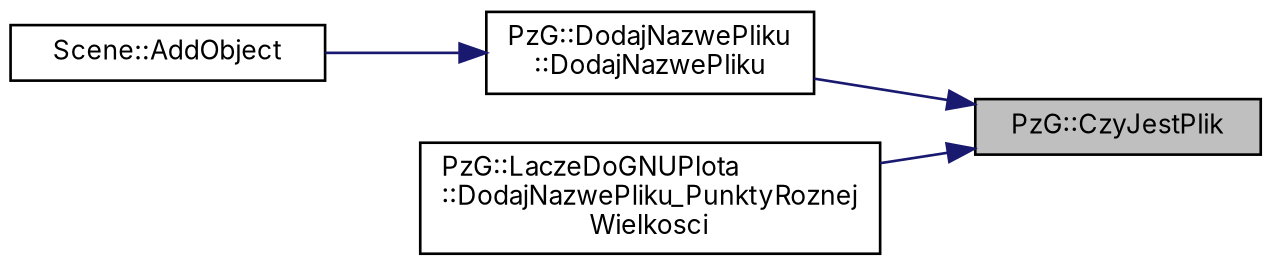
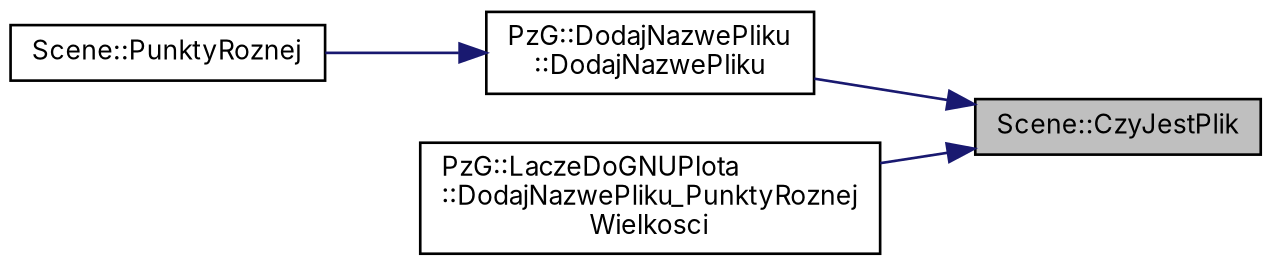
  digraph {
    fontname=Inter
    rankdir=RL
    node [color=black fillcolor=white fontname=Inter fontsize=10 shape=record style=filled]
    edge [color=midnightblue dir=back fontname=Inter fontsize=10 labelfontname=Helvetica labelfontsize=10 style=solid]
-   n1 [fillcolor=grey75 fontcolor=black height=0.2 label="PzG::CzyJestPlik" width=0.4]
+   n1 [fillcolor=grey75 fontcolor=black height=0.2 label="Scene::CzyJestPlik" width=0.4]
    n2 [height=0.2 label="PzG::DodajNazwePliku\l::DodajNazwePliku" width=0.4]
    n3 [height=0.2 label="PzG::LaczeDoGNUPlota\l::DodajNazwePliku_PunktyRoznej\lWielkosci" width=0.4]
-   n4 [height=0.2 label="Scene::AddObject" width=0.4]
+   n4 [height=0.2 label="Scene::PunktyRoznej" width=0.4]
    n1 -> n2
    n1 -> n3
    n2 -> n4
  }
